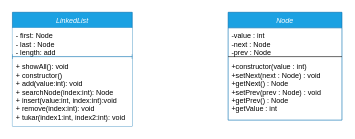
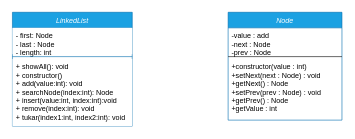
  <mxCell id="0" />
  <mxCell id="1" parent="0" />
  <mxCell id="2" value="Node" style="swimlane;fontStyle=2;align=center;verticalAlign=top;childLayout=stackLayout;horizontal=1;startSize=26;horizontalStack=0;resizeParent=1;resizeLast=0;collapsible=1;marginBottom=0;rounded=0;shadow=0;strokeWidth=1;fillColor=#1ba1e2;strokeColor=#006EAF;fontColor=#ffffff;" vertex="1" parent="1"><mxGeometry x="380" y="20" width="190" height="180" as="geometry"><mxRectangle x="230" y="140" width="160" height="26" as="alternateBounds" /></mxGeometry></mxCell>
- <mxCell id="3" value="-value : int&#10;-next : Node&#10;-prev : Node&#10;" style="text;align=left;verticalAlign=top;spacingLeft=4;spacingRight=4;overflow=hidden;rotatable=0;points=[[0,0.5],[1,0.5]];portConstraint=eastwest;" vertex="1" parent="2"><mxGeometry y="26" width="190" height="44" as="geometry" /></mxCell>
+ <mxCell id="3" value="-value : add&#10;-next : Node&#10;-prev : Node&#10;" style="text;align=left;verticalAlign=top;spacingLeft=4;spacingRight=4;overflow=hidden;rotatable=0;points=[[0,0.5],[1,0.5]];portConstraint=eastwest;" vertex="1" parent="2"><mxGeometry y="26" width="190" height="44" as="geometry" /></mxCell>
  <mxCell id="4" value="" style="line;html=1;strokeWidth=1;align=left;verticalAlign=middle;spacingTop=-1;spacingLeft=3;spacingRight=3;rotatable=0;labelPosition=right;points=[];portConstraint=eastwest;" vertex="1" parent="2"><mxGeometry y="70" width="190" height="8" as="geometry" /></mxCell>
  <mxCell id="5" value="+constructor(value : int)&#10;+setNext(next : Node) : void&#10;+getNext() : Node&#10;+setPrev(prev : Node) : void&#10;+getPrev() : Node&#10;+getValue : int&#10;&#10;" style="text;align=left;verticalAlign=top;spacingLeft=4;spacingRight=4;overflow=hidden;rotatable=0;points=[[0,0.5],[1,0.5]];portConstraint=eastwest;" vertex="1" parent="2"><mxGeometry y="78" width="190" height="90" as="geometry" /></mxCell>
  <mxCell id="6" value="LinkedList" style="swimlane;fontStyle=2;align=center;verticalAlign=top;childLayout=stackLayout;horizontal=1;startSize=26;horizontalStack=0;resizeParent=1;resizeParentMax=0;resizeLast=0;collapsible=1;marginBottom=0;labelBackgroundColor=none;fillStyle=solid;fillColor=#1ba1e2;swimlaneFillColor=none;fontColor=#ffffff;strokeColor=#006EAF;" vertex="1" parent="1"><mxGeometry x="20" y="20" width="200" height="190" as="geometry" /></mxCell>
- <mxCell id="7" value="- first: Node&#10;- last : Node&#10;- length: add" style="text;strokeColor=none;fillColor=default;align=left;verticalAlign=top;spacingLeft=4;spacingRight=4;overflow=hidden;rotatable=0;points=[[0,0.5],[1,0.5]];portConstraint=eastwest;" vertex="1" parent="6"><mxGeometry y="26" width="200" height="44" as="geometry" /></mxCell>
+ <mxCell id="7" value="- first: Node&#10;- last : Node&#10;- length: int" style="text;strokeColor=none;fillColor=default;align=left;verticalAlign=top;spacingLeft=4;spacingRight=4;overflow=hidden;rotatable=0;points=[[0,0.5],[1,0.5]];portConstraint=eastwest;" vertex="1" parent="6"><mxGeometry y="26" width="200" height="44" as="geometry" /></mxCell>
  <mxCell id="8" value="" style="line;strokeWidth=1;fillColor=none;align=left;verticalAlign=middle;spacingTop=-1;spacingLeft=3;spacingRight=3;rotatable=0;labelPosition=right;points=[];portConstraint=eastwest;strokeColor=inherit;" vertex="1" parent="6"><mxGeometry y="70" width="200" height="8" as="geometry" /></mxCell>
  <mxCell id="9" value="+ showAll(): void&#10;+ constructor()&#10;+ add(value:int): void&#10;+ searchNode(index:int): Node&#10;+ insert(value:int, index:int):void&#10;+ remove(index:int): void&#10;+ tukar(index1:int, index2:int): void" style="text;strokeColor=none;fillColor=#FFFFFF;align=left;verticalAlign=top;spacingLeft=4;spacingRight=4;overflow=hidden;rotatable=0;points=[[0,0.5],[1,0.5]];portConstraint=eastwest;" vertex="1" parent="6"><mxGeometry y="78" width="200" height="112" as="geometry" /></mxCell>
